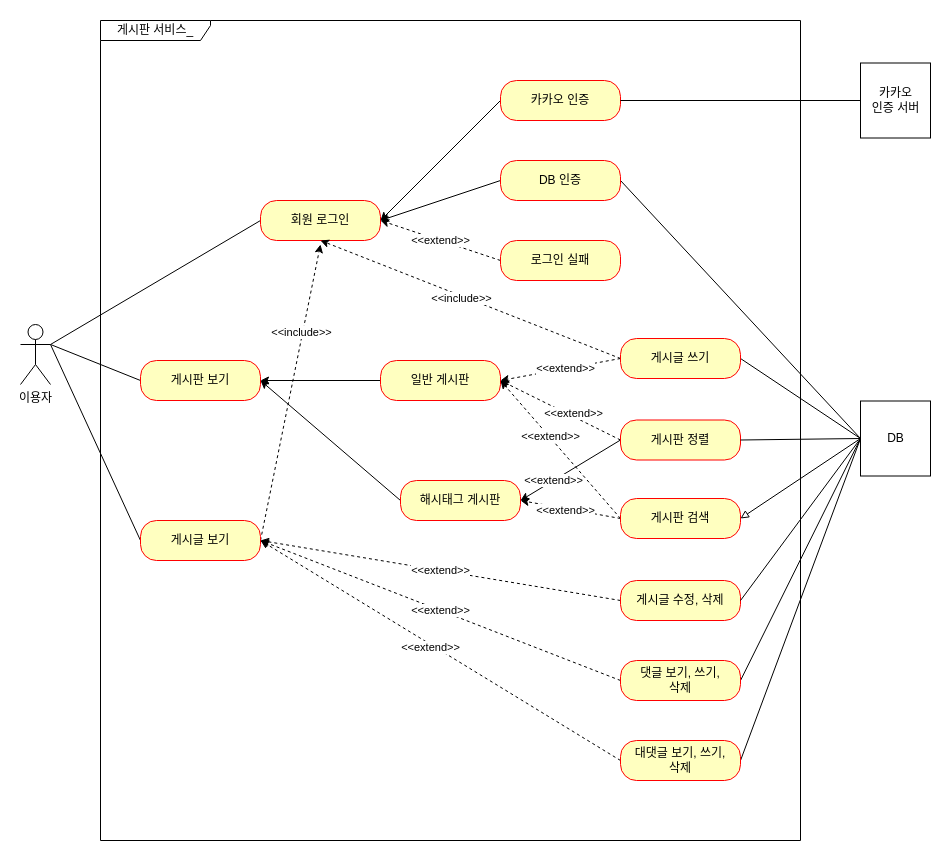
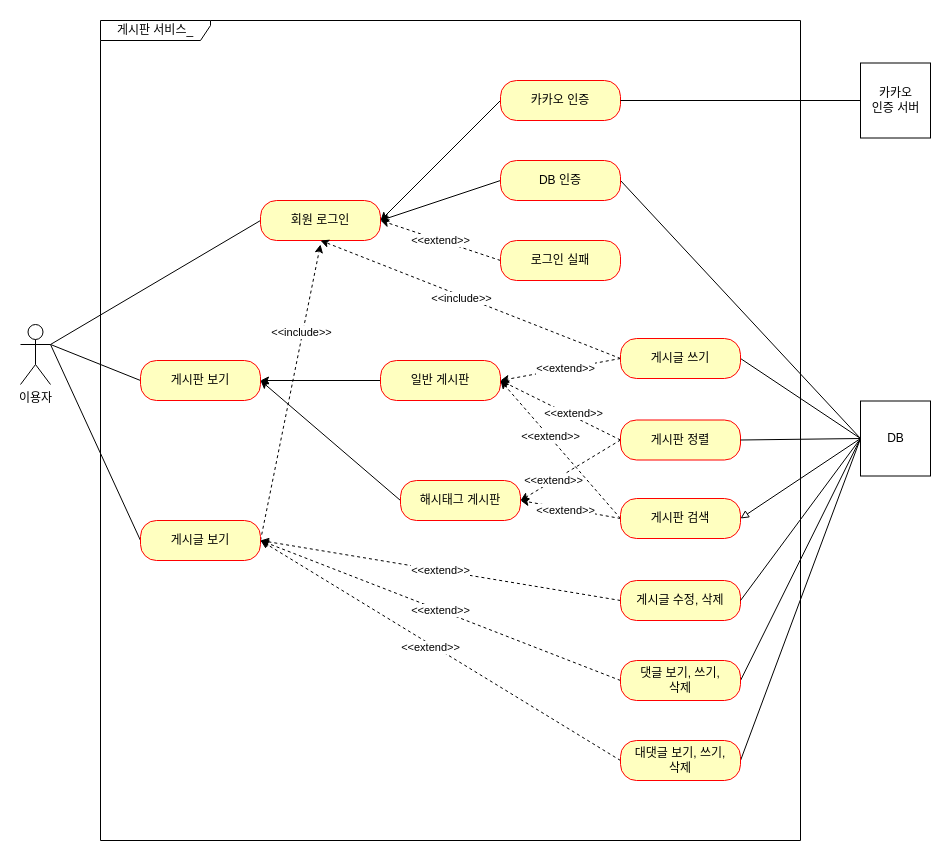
  <mxCell id="0" />
  <mxCell id="1" parent="0" />
  <mxCell id="2" value="이용자" style="shape=umlActor;verticalLabelPosition=bottom;verticalAlign=top;html=1;" vertex="1" parent="1"><mxGeometry x="20" y="324" width="30" height="60" as="geometry" /></mxCell>
  <mxCell id="3" value="게시판 서비스_" style="shape=umlFrame;whiteSpace=wrap;html=1;width=110;height=20;" vertex="1" parent="1"><mxGeometry x="100" y="20" width="700" height="820" as="geometry" /></mxCell>
  <mxCell id="4" style="rounded=0;orthogonalLoop=1;jettySize=auto;html=1;exitX=0;exitY=0.5;exitDx=0;exitDy=0;entryX=1;entryY=0.5;entryDx=0;entryDy=0;" edge="1" parent="1" source="5" target="7"><mxGeometry relative="1" as="geometry" /></mxCell>
  <mxCell id="5" value="일반 게시판" style="rounded=1;whiteSpace=wrap;html=1;arcSize=40;fontColor=#000000;fillColor=#ffffc0;strokeColor=#ff0000;" vertex="1" parent="1"><mxGeometry x="380" y="360" width="120" height="40" as="geometry" /></mxCell>
  <mxCell id="6" style="edgeStyle=none;rounded=0;orthogonalLoop=1;jettySize=auto;html=1;exitX=0;exitY=0.5;exitDx=0;exitDy=0;entryX=1;entryY=0.333;entryDx=0;entryDy=0;entryPerimeter=0;endArrow=none;endFill=0;" edge="1" parent="1" source="7" target="2"><mxGeometry relative="1" as="geometry" /></mxCell>
  <mxCell id="7" value="게시판 보기" style="rounded=1;whiteSpace=wrap;html=1;arcSize=40;fontColor=#000000;fillColor=#ffffc0;strokeColor=#ff0000;" vertex="1" parent="1"><mxGeometry x="140" y="360" width="120" height="40" as="geometry" /></mxCell>
  <mxCell id="8" style="edgeStyle=none;rounded=0;orthogonalLoop=1;jettySize=auto;html=1;exitX=0;exitY=0.5;exitDx=0;exitDy=0;endArrow=none;endFill=0;" edge="1" parent="1" source="11"><mxGeometry relative="1" as="geometry"><mxPoint x="50" y="344" as="targetPoint" /></mxGeometry></mxCell>
  <mxCell id="9" style="edgeStyle=none;rounded=0;orthogonalLoop=1;jettySize=auto;html=1;exitX=1;exitY=0.5;exitDx=0;exitDy=0;dashed=1;endArrow=classic;endFill=1;" edge="1" parent="1" source="11"><mxGeometry relative="1" as="geometry"><mxPoint x="320" y="244" as="targetPoint" /></mxGeometry></mxCell>
  <mxCell id="10" value="&amp;lt;&amp;lt;include&amp;gt;&amp;gt;" style="edgeLabel;html=1;align=center;verticalAlign=middle;resizable=0;points=[];" vertex="1" connectable="0" parent="9"><mxGeometry x="0.406" y="2" relative="1" as="geometry"><mxPoint as="offset" /></mxGeometry></mxCell>
  <mxCell id="11" value="게시글 보기" style="rounded=1;whiteSpace=wrap;html=1;arcSize=40;fontColor=#000000;fillColor=#ffffc0;strokeColor=#ff0000;" vertex="1" parent="1"><mxGeometry x="140" y="520" width="120" height="40" as="geometry" /></mxCell>
  <mxCell id="12" style="edgeStyle=none;rounded=0;orthogonalLoop=1;jettySize=auto;html=1;exitX=0;exitY=0.5;exitDx=0;exitDy=0;endArrow=none;endFill=0;" edge="1" parent="1" source="13"><mxGeometry relative="1" as="geometry"><mxPoint x="50" y="344" as="targetPoint" /></mxGeometry></mxCell>
  <mxCell id="13" value="회원 로그인" style="rounded=1;whiteSpace=wrap;html=1;arcSize=40;fontColor=#000000;fillColor=#ffffc0;strokeColor=#ff0000;" vertex="1" parent="1"><mxGeometry x="260" y="200" width="120" height="40" as="geometry" /></mxCell>
  <mxCell id="14" style="edgeStyle=none;rounded=0;orthogonalLoop=1;jettySize=auto;html=1;exitX=1;exitY=0.5;exitDx=0;exitDy=0;entryX=0;entryY=0.5;entryDx=0;entryDy=0;endArrow=none;endFill=0;" edge="1" parent="1" source="16" target="39"><mxGeometry relative="1" as="geometry" /></mxCell>
  <mxCell id="15" style="edgeStyle=none;rounded=0;orthogonalLoop=1;jettySize=auto;html=1;exitX=0;exitY=0.5;exitDx=0;exitDy=0;entryX=1;entryY=0.5;entryDx=0;entryDy=0;endArrow=classic;endFill=1;" edge="1" parent="1" source="16" target="13"><mxGeometry relative="1" as="geometry" /></mxCell>
  <mxCell id="16" value="DB 인증" style="rounded=1;whiteSpace=wrap;html=1;arcSize=40;fontColor=#000000;fillColor=#ffffc0;strokeColor=#ff0000;" vertex="1" parent="1"><mxGeometry x="500" y="160" width="120" height="40" as="geometry" /></mxCell>
  <mxCell id="17" value="&amp;lt;&amp;lt;extend&amp;gt;&amp;gt;" style="edgeStyle=none;rounded=0;orthogonalLoop=1;jettySize=auto;html=1;exitX=0;exitY=0.5;exitDx=0;exitDy=0;entryX=1;entryY=0.5;entryDx=0;entryDy=0;endArrow=classic;endFill=1;dashed=1;" edge="1" parent="1" source="18" target="13"><mxGeometry relative="1" as="geometry" /></mxCell>
  <mxCell id="18" value="로그인 실패" style="rounded=1;whiteSpace=wrap;html=1;arcSize=40;fontColor=#000000;fillColor=#ffffc0;strokeColor=#ff0000;" vertex="1" parent="1"><mxGeometry x="500" y="240" width="120" height="40" as="geometry" /></mxCell>
  <mxCell id="19" style="edgeStyle=none;rounded=0;orthogonalLoop=1;jettySize=auto;html=1;exitX=0;exitY=0.5;exitDx=0;exitDy=0;entryX=1;entryY=0.5;entryDx=0;entryDy=0;dashed=1;endArrow=classic;endFill=1;" edge="1" parent="1" source="23" target="5"><mxGeometry relative="1" as="geometry" /></mxCell>
  <mxCell id="20" value="&amp;lt;&amp;lt;extend&amp;gt;&amp;gt;" style="edgeLabel;html=1;align=center;verticalAlign=middle;resizable=0;points=[];" vertex="1" connectable="0" parent="19"><mxGeometry x="-0.179" y="-3" relative="1" as="geometry"><mxPoint as="offset" /></mxGeometry></mxCell>
- <mxCell id="21" style="edgeStyle=none;rounded=0;orthogonalLoop=1;jettySize=auto;html=1;exitX=0;exitY=0.5;exitDx=0;exitDy=0;entryX=1;entryY=0.5;entryDx=0;entryDy=0;dashed=0;" edge="1" parent="1" source="23" target="41"><mxGeometry relative="1" as="geometry" /></mxCell>
+ <mxCell id="21" style="edgeStyle=none;rounded=0;orthogonalLoop=1;jettySize=auto;html=1;exitX=0;exitY=0.5;exitDx=0;exitDy=0;entryX=1;entryY=0.5;entryDx=0;entryDy=0;dashed=1;" edge="1" parent="1" source="23" target="41"><mxGeometry relative="1" as="geometry" /></mxCell>
  <mxCell id="22" value="&amp;lt;&amp;lt;extend&amp;gt;&amp;gt;" style="edgeLabel;html=1;align=center;verticalAlign=middle;resizable=0;points=[];" vertex="1" connectable="0" parent="21"><mxGeometry x="0.331" relative="1" as="geometry"><mxPoint x="-1" as="offset" /></mxGeometry></mxCell>
  <mxCell id="23" value="게시판 정렬" style="rounded=1;whiteSpace=wrap;html=1;arcSize=40;fontColor=#000000;fillColor=#ffffc0;strokeColor=#ff0000;" vertex="1" parent="1"><mxGeometry x="620" y="419.5" width="120" height="40" as="geometry" /></mxCell>
  <mxCell id="24" style="edgeStyle=none;rounded=0;orthogonalLoop=1;jettySize=auto;html=1;exitX=0;exitY=0.5;exitDx=0;exitDy=0;dashed=1;endArrow=classic;endFill=1;entryX=1;entryY=0.5;entryDx=0;entryDy=0;" edge="1" parent="1" source="28" target="5"><mxGeometry relative="1" as="geometry"><mxPoint x="260" y="444" as="targetPoint" /></mxGeometry></mxCell>
  <mxCell id="25" value="&amp;lt;&amp;lt;extend&amp;gt;&amp;gt;" style="edgeLabel;html=1;align=center;verticalAlign=middle;resizable=0;points=[];" vertex="1" connectable="0" parent="24"><mxGeometry x="0.183" y="-1" relative="1" as="geometry"><mxPoint as="offset" /></mxGeometry></mxCell>
  <mxCell id="26" style="edgeStyle=none;rounded=0;orthogonalLoop=1;jettySize=auto;html=1;exitX=0;exitY=0.5;exitDx=0;exitDy=0;entryX=1;entryY=0.5;entryDx=0;entryDy=0;dashed=1;" edge="1" parent="1" source="28" target="41"><mxGeometry relative="1" as="geometry" /></mxCell>
  <mxCell id="27" value="&amp;lt;&amp;lt;extend&amp;gt;&amp;gt;" style="edgeLabel;html=1;align=center;verticalAlign=middle;resizable=0;points=[];" vertex="1" connectable="0" parent="26"><mxGeometry x="0.113" y="2" relative="1" as="geometry"><mxPoint x="1" as="offset" /></mxGeometry></mxCell>
  <mxCell id="28" value="게시판 검색" style="rounded=1;whiteSpace=wrap;html=1;arcSize=40;fontColor=#000000;fillColor=#ffffc0;strokeColor=#ff0000;" vertex="1" parent="1"><mxGeometry x="620" y="498" width="120" height="40" as="geometry" /></mxCell>
  <mxCell id="29" value="&amp;lt;&amp;lt;extend&amp;gt;&amp;gt;" style="edgeStyle=none;rounded=0;orthogonalLoop=1;jettySize=auto;html=1;exitX=0;exitY=0.5;exitDx=0;exitDy=0;entryX=1;entryY=0.5;entryDx=0;entryDy=0;dashed=1;endArrow=classic;endFill=1;" edge="1" parent="1" source="30" target="11"><mxGeometry relative="1" as="geometry" /></mxCell>
  <mxCell id="30" value="게시글 수정, 삭제" style="rounded=1;whiteSpace=wrap;html=1;arcSize=40;fontColor=#000000;fillColor=#ffffc0;strokeColor=#ff0000;" vertex="1" parent="1"><mxGeometry x="620" y="580" width="120" height="40" as="geometry" /></mxCell>
  <mxCell id="31" style="edgeStyle=none;rounded=0;orthogonalLoop=1;jettySize=auto;html=1;exitX=0;exitY=0.5;exitDx=0;exitDy=0;dashed=1;endArrow=classic;endFill=1;entryX=1;entryY=0.5;entryDx=0;entryDy=0;" edge="1" parent="1" source="34" target="11"><mxGeometry relative="1" as="geometry"><mxPoint x="260" y="544" as="targetPoint" /></mxGeometry></mxCell>
  <mxCell id="32" value="&amp;lt;&amp;lt;extend&amp;gt;&amp;gt;" style="edgeLabel;html=1;align=center;verticalAlign=middle;resizable=0;points=[];" vertex="1" connectable="0" parent="31"><mxGeometry x="0.006" relative="1" as="geometry"><mxPoint as="offset" /></mxGeometry></mxCell>
  <mxCell id="33" style="edgeStyle=none;rounded=0;orthogonalLoop=1;jettySize=auto;html=1;exitX=1;exitY=0.5;exitDx=0;exitDy=0;endArrow=none;endFill=0;entryX=0;entryY=0.5;entryDx=0;entryDy=0;" edge="1" parent="1" source="34" target="39"><mxGeometry relative="1" as="geometry"><mxPoint x="710" y="334" as="targetPoint" /></mxGeometry></mxCell>
  <mxCell id="34" value="댓글 보기, 쓰기,&lt;br&gt;삭제" style="rounded=1;whiteSpace=wrap;html=1;arcSize=40;fontColor=#000000;fillColor=#ffffc0;strokeColor=#ff0000;" vertex="1" parent="1"><mxGeometry x="620" y="660" width="120" height="40" as="geometry" /></mxCell>
  <mxCell id="35" style="edgeStyle=none;rounded=0;orthogonalLoop=1;jettySize=auto;html=1;exitX=0;exitY=0.5;exitDx=0;exitDy=0;entryX=1;entryY=0.5;entryDx=0;entryDy=0;endArrow=none;endFill=0;" edge="1" parent="1" source="39" target="30"><mxGeometry relative="1" as="geometry" /></mxCell>
  <mxCell id="36" style="edgeStyle=none;rounded=0;orthogonalLoop=1;jettySize=auto;html=1;exitX=0;exitY=0.5;exitDx=0;exitDy=0;entryX=1;entryY=0.5;entryDx=0;entryDy=0;endArrow=block;endFill=0;" edge="1" parent="1" source="39" target="28"><mxGeometry relative="1" as="geometry" /></mxCell>
  <mxCell id="37" style="edgeStyle=none;rounded=0;orthogonalLoop=1;jettySize=auto;html=1;exitX=0;exitY=0.5;exitDx=0;exitDy=0;entryX=1;entryY=0.5;entryDx=0;entryDy=0;endArrow=none;endFill=0;" edge="1" parent="1" source="39" target="23"><mxGeometry relative="1" as="geometry" /></mxCell>
  <mxCell id="38" style="edgeStyle=none;rounded=0;orthogonalLoop=1;jettySize=auto;html=1;exitX=0;exitY=0.5;exitDx=0;exitDy=0;entryX=1;entryY=0.5;entryDx=0;entryDy=0;endArrow=none;endFill=0;" edge="1" parent="1" source="39" target="47"><mxGeometry relative="1" as="geometry" /></mxCell>
  <mxCell id="39" value="DB" style="html=1;dropTarget=0;" vertex="1" parent="1"><mxGeometry x="860" y="400.5" width="70" height="75" as="geometry" /></mxCell>
  <mxCell id="40" style="orthogonalLoop=1;jettySize=auto;html=1;exitX=0;exitY=0.5;exitDx=0;exitDy=0;entryX=1;entryY=0.5;entryDx=0;entryDy=0;rounded=0;" edge="1" parent="1" source="41" target="7"><mxGeometry relative="1" as="geometry" /></mxCell>
  <mxCell id="41" value="해시태그 게시판" style="rounded=1;whiteSpace=wrap;html=1;arcSize=40;fontColor=#000000;fillColor=#ffffc0;strokeColor=#ff0000;" vertex="1" parent="1"><mxGeometry x="400" y="480" width="120" height="40" as="geometry" /></mxCell>
  <mxCell id="42" style="edgeStyle=none;rounded=0;orthogonalLoop=1;jettySize=auto;html=1;exitX=0;exitY=0.5;exitDx=0;exitDy=0;" edge="1" parent="1" source="28" target="28"><mxGeometry relative="1" as="geometry" /></mxCell>
  <mxCell id="43" style="edgeStyle=none;rounded=0;orthogonalLoop=1;jettySize=auto;html=1;exitX=0;exitY=0.5;exitDx=0;exitDy=0;entryX=1;entryY=0.5;entryDx=0;entryDy=0;dashed=1;" edge="1" parent="1" source="47" target="5"><mxGeometry relative="1" as="geometry" /></mxCell>
  <mxCell id="44" value="&amp;lt;&amp;lt;extend&amp;gt;&amp;gt;" style="edgeLabel;html=1;align=center;verticalAlign=middle;resizable=0;points=[];" vertex="1" connectable="0" parent="43"><mxGeometry x="-0.085" y="-1" relative="1" as="geometry"><mxPoint as="offset" /></mxGeometry></mxCell>
  <mxCell id="45" style="edgeStyle=none;rounded=0;orthogonalLoop=1;jettySize=auto;html=1;exitX=0;exitY=0.5;exitDx=0;exitDy=0;entryX=0.5;entryY=1;entryDx=0;entryDy=0;endArrow=classic;endFill=1;dashed=1;" edge="1" parent="1" source="47" target="13"><mxGeometry relative="1" as="geometry" /></mxCell>
  <mxCell id="46" value="&amp;lt;&amp;lt;include&amp;gt;&amp;gt;" style="edgeLabel;html=1;align=center;verticalAlign=middle;resizable=0;points=[];" vertex="1" connectable="0" parent="45"><mxGeometry x="0.061" y="2" relative="1" as="geometry"><mxPoint as="offset" /></mxGeometry></mxCell>
  <mxCell id="47" value="게시글 쓰기" style="rounded=1;whiteSpace=wrap;html=1;arcSize=40;fontColor=#000000;fillColor=#ffffc0;strokeColor=#ff0000;" vertex="1" parent="1"><mxGeometry x="620" y="338" width="120" height="40" as="geometry" /></mxCell>
  <mxCell id="48" style="edgeStyle=none;rounded=0;orthogonalLoop=1;jettySize=auto;html=1;exitX=0;exitY=0.5;exitDx=0;exitDy=0;entryX=1;entryY=0.5;entryDx=0;entryDy=0;endArrow=classic;endFill=1;dashed=1;" edge="1" parent="1" source="51" target="11"><mxGeometry relative="1" as="geometry" /></mxCell>
  <mxCell id="49" value="&amp;lt;&amp;lt;extend&amp;gt;&amp;gt;" style="edgeLabel;html=1;align=center;verticalAlign=middle;resizable=0;points=[];" vertex="1" connectable="0" parent="48"><mxGeometry x="0.052" y="3" relative="1" as="geometry"><mxPoint as="offset" /></mxGeometry></mxCell>
  <mxCell id="50" style="edgeStyle=none;rounded=0;orthogonalLoop=1;jettySize=auto;html=1;exitX=1;exitY=0.5;exitDx=0;exitDy=0;entryX=0;entryY=0.5;entryDx=0;entryDy=0;endArrow=none;endFill=0;" edge="1" parent="1" source="51" target="39"><mxGeometry relative="1" as="geometry" /></mxCell>
  <mxCell id="51" value="대댓글 보기, 쓰기,&lt;br&gt;삭제" style="rounded=1;whiteSpace=wrap;html=1;arcSize=40;fontColor=#000000;fillColor=#ffffc0;strokeColor=#ff0000;" vertex="1" parent="1"><mxGeometry x="620" y="740" width="120" height="40" as="geometry" /></mxCell>
  <mxCell id="52" style="rounded=0;orthogonalLoop=1;jettySize=auto;html=1;exitX=0;exitY=0.5;exitDx=0;exitDy=0;entryX=1;entryY=0.5;entryDx=0;entryDy=0;endArrow=classic;endFill=1;" edge="1" parent="1" source="53" target="13"><mxGeometry relative="1" as="geometry" /></mxCell>
  <mxCell id="53" value="카카오 인증" style="rounded=1;whiteSpace=wrap;html=1;arcSize=40;fontColor=#000000;fillColor=#ffffc0;strokeColor=#ff0000;" vertex="1" parent="1"><mxGeometry x="500" y="80" width="120" height="40" as="geometry" /></mxCell>
  <mxCell id="54" style="edgeStyle=orthogonalEdgeStyle;rounded=0;orthogonalLoop=1;jettySize=auto;html=1;exitX=0;exitY=0.5;exitDx=0;exitDy=0;entryX=1;entryY=0.5;entryDx=0;entryDy=0;endArrow=none;endFill=0;" edge="1" parent="1" source="55" target="53"><mxGeometry relative="1" as="geometry" /></mxCell>
  <mxCell id="55" value="카카오&lt;br&gt;인증 서버" style="html=1;dropTarget=0;" vertex="1" parent="1"><mxGeometry x="860" y="62.5" width="70" height="75" as="geometry" /></mxCell>
